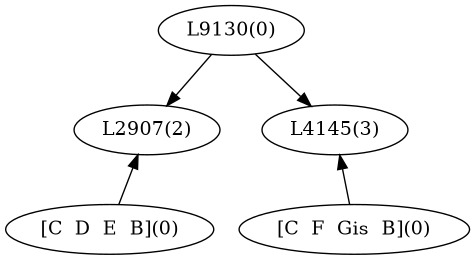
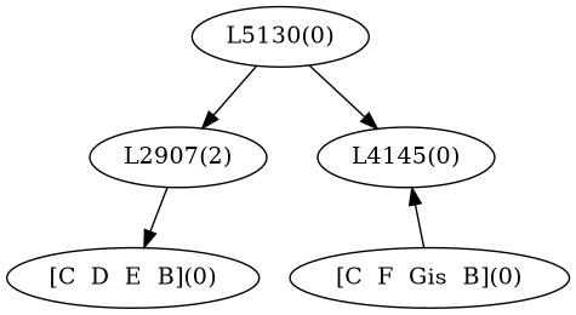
  digraph {
    n1 [label="L2907(2)"]
-   "L4145(0)" [label="L4145(3)"]
-   "L5130(0)" [label="L9130(0)"]
+   "L4145(0)"
+   "L5130(0)"
    "[C  D  E  B](0)"
    "[C  F  Gis  B](0)"
    subgraph sub_1 {
      rank=same
      n1
      "L4145(0)"
    }
    subgraph sub_2 {
      rank=min
      "L5130(0)"
    }
    subgraph sub_3 {
      rank=max
      "[C  D  E  B](0)"
      "[C  F  Gis  B](0)"
    }
-   "[C  D  E  B](0)" -> n1
+   n1 -> "[C  D  E  B](0)"
    "L5130(0)" -> n1
    "L5130(0)" -> "L4145(0)"
    "[C  F  Gis  B](0)" -> "L4145(0)"
  }
